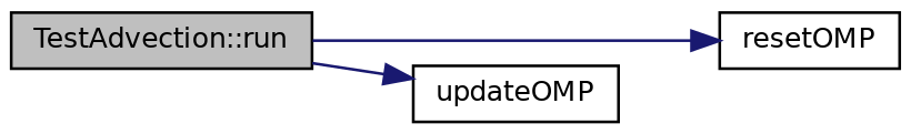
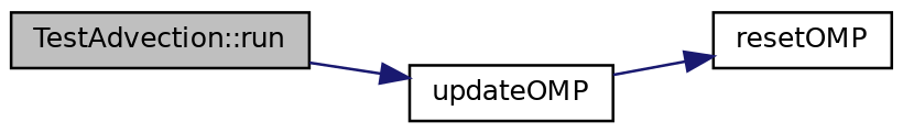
  digraph {
    rankdir=LR
    node [color=black fillcolor=white fontname=Helvetica fontsize=10 shape=record style=filled]
    edge [color=midnightblue fontname=Helvetica fontsize=10 labelfontname=Helvetica labelfontsize=10 style=solid]
    n1 [fillcolor=grey75 fontcolor=black height=0.2 label="TestAdvection::run" width=0.4]
    n2 [height=0.2 label=resetOMP width=0.4]
    n3 [height=0.2 label=updateOMP width=0.4]
-   n1 -> n2
+   n3 -> n2
    n1 -> n3
  }
